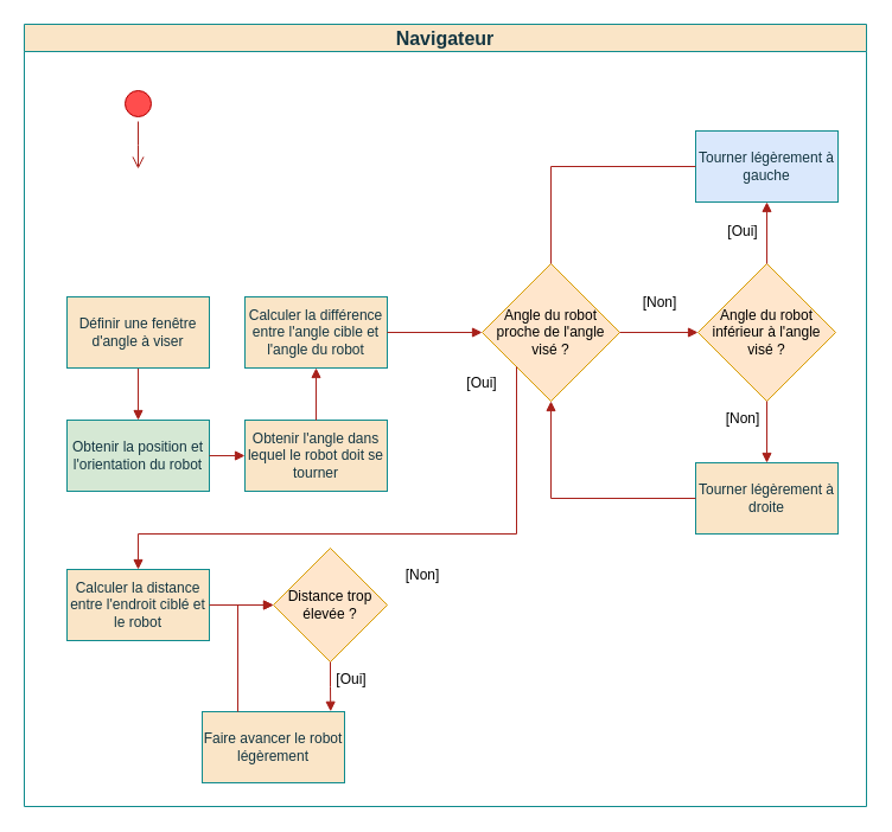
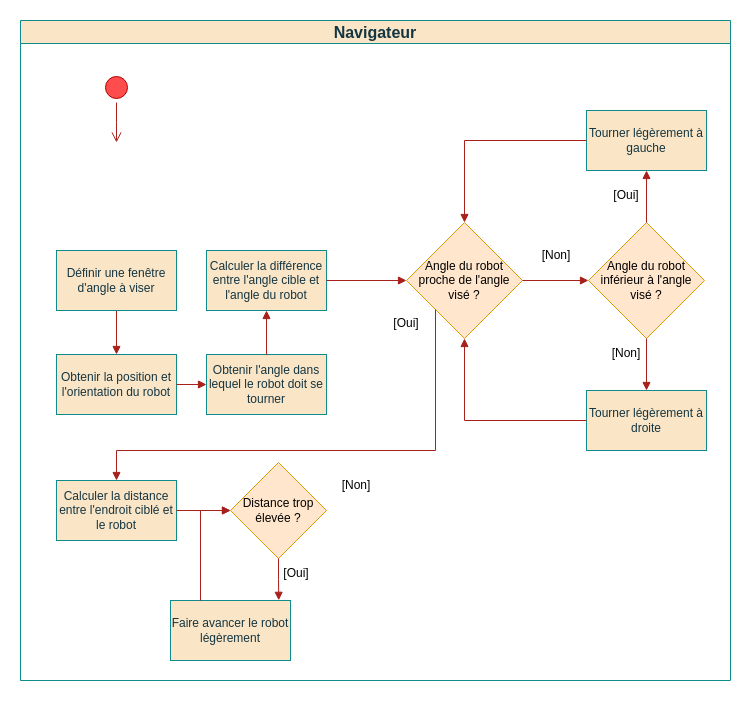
  <mxCell id="0" />
  <mxCell id="1" parent="0" />
  <mxCell id="2" value="&lt;font style=&quot;font-size: 16px;&quot;&gt;Navigateur&lt;/font&gt;" style="swimlane;whiteSpace=wrap;html=1;rounded=0;labelBackgroundColor=none;fillColor=#FAE5C7;strokeColor=#0F8B8D;fontColor=#143642;" parent="1" vertex="1"><mxGeometry x="20" y="20" width="710" height="660" as="geometry" /></mxCell>
  <mxCell id="3" value="" style="ellipse;html=1;shape=startState;fillColor=#ff4d4d;strokeColor=#B20000;rounded=0;labelBackgroundColor=none;fontColor=#ffffff;" parent="2" vertex="1"><mxGeometry x="81" y="52" width="30" height="30" as="geometry" /></mxCell>
  <mxCell id="4" value="" style="edgeStyle=orthogonalEdgeStyle;html=1;verticalAlign=bottom;endArrow=open;endSize=8;strokeColor=#A8201A;rounded=0;labelBackgroundColor=none;fontColor=default;entryX=0.5;entryY=0;entryDx=0;entryDy=0;" parent="2" source="3" edge="1"><mxGeometry relative="1" as="geometry"><mxPoint x="96" y="122" as="targetPoint" /></mxGeometry></mxCell>
- <mxCell id="5" value="Obtenir la position et l'orientation du robot" style="rounded=0;whiteSpace=wrap;html=1;labelBackgroundColor=none;fillColor=#d5e8d4;strokeColor=#0F8B8D;fontColor=#143642;" parent="2" vertex="1"><mxGeometry x="36" y="334" width="120" height="60" as="geometry" /></mxCell>
+ <mxCell id="5" value="Obtenir la position et l'orientation du robot" style="rounded=0;whiteSpace=wrap;html=1;labelBackgroundColor=none;fillColor=#FAE5C7;strokeColor=#0F8B8D;fontColor=#143642;" parent="2" vertex="1"><mxGeometry x="36" y="334" width="120" height="60" as="geometry" /></mxCell>
  <mxCell id="6" value="" style="edgeStyle=orthogonalEdgeStyle;rounded=0;orthogonalLoop=1;jettySize=auto;html=1;labelBackgroundColor=none;strokeColor=#A8201A;fontColor=default;entryX=0.5;entryY=0;entryDx=0;entryDy=0;endArrow=block;endFill=1;exitX=0.5;exitY=1;exitDx=0;exitDy=0;" parent="2" source="11" target="5" edge="1"><mxGeometry relative="1" as="geometry"><mxPoint x="-209" y="320" as="sourcePoint" /><mxPoint x="-209" y="361" as="targetPoint" /></mxGeometry></mxCell>
  <mxCell id="7" value="Obtenir l'angle dans lequel le robot doit se tourner" style="rounded=0;whiteSpace=wrap;html=1;labelBackgroundColor=none;fillColor=#FAE5C7;strokeColor=#0F8B8D;fontColor=#143642;" parent="2" vertex="1"><mxGeometry x="186" y="334" width="120" height="60" as="geometry" /></mxCell>
  <mxCell id="8" value="" style="edgeStyle=orthogonalEdgeStyle;rounded=0;orthogonalLoop=1;jettySize=auto;html=1;labelBackgroundColor=none;strokeColor=#A8201A;fontColor=default;entryX=0;entryY=0.5;entryDx=0;entryDy=0;endArrow=block;endFill=1;exitX=1;exitY=0.5;exitDx=0;exitDy=0;" edge="1" parent="2" source="5" target="7"><mxGeometry relative="1" as="geometry"><mxPoint x="106" y="262" as="sourcePoint" /><mxPoint x="106" y="303" as="targetPoint" /></mxGeometry></mxCell>
  <mxCell id="9" value="Calculer la différence entre l'angle cible et l'angle du robot" style="rounded=0;whiteSpace=wrap;html=1;labelBackgroundColor=none;fillColor=#FAE5C7;strokeColor=#0F8B8D;fontColor=#143642;" vertex="1" parent="2"><mxGeometry x="186" y="230" width="120" height="60" as="geometry" /></mxCell>
  <mxCell id="10" value="" style="edgeStyle=orthogonalEdgeStyle;rounded=0;orthogonalLoop=1;jettySize=auto;html=1;labelBackgroundColor=none;strokeColor=#A8201A;fontColor=default;entryX=0.5;entryY=1;entryDx=0;entryDy=0;endArrow=block;endFill=1;exitX=0.5;exitY=0;exitDx=0;exitDy=0;" edge="1" parent="2" source="7" target="9"><mxGeometry relative="1" as="geometry"><mxPoint x="376" y="457" as="sourcePoint" /><mxPoint x="376" y="508" as="targetPoint" /></mxGeometry></mxCell>
  <mxCell id="11" value="Définir une fenêtre d'angle à viser" style="rounded=0;whiteSpace=wrap;html=1;labelBackgroundColor=none;fillColor=#FAE5C7;strokeColor=#0F8B8D;fontColor=#143642;" vertex="1" parent="2"><mxGeometry x="36" y="230" width="120" height="60" as="geometry" /></mxCell>
  <mxCell id="12" value="" style="edgeStyle=orthogonalEdgeStyle;rounded=0;orthogonalLoop=1;jettySize=auto;html=1;labelBackgroundColor=none;strokeColor=#A8201A;fontColor=default;entryX=0;entryY=0.5;entryDx=0;entryDy=0;endArrow=block;endFill=1;exitX=1;exitY=0.5;exitDx=0;exitDy=0;" edge="1" parent="2" source="9" target="13"><mxGeometry relative="1" as="geometry"><mxPoint x="166" y="374" as="sourcePoint" /><mxPoint x="406" y="260" as="targetPoint" /></mxGeometry></mxCell>
  <mxCell id="13" value="Angle du robot&lt;div&gt;proche de l'angle visé ?&lt;/div&gt;" style="rhombus;whiteSpace=wrap;html=1;fillColor=#ffe6cc;strokeColor=#d79b00;" vertex="1" parent="2"><mxGeometry x="386" y="202" width="116" height="116" as="geometry" /></mxCell>
  <mxCell id="14" value="" style="edgeStyle=orthogonalEdgeStyle;rounded=0;orthogonalLoop=1;jettySize=auto;html=1;labelBackgroundColor=none;strokeColor=#A8201A;fontColor=default;entryX=0;entryY=0.5;entryDx=0;entryDy=0;endArrow=block;endFill=1;exitX=1;exitY=0.5;exitDx=0;exitDy=0;" edge="1" parent="2" source="13" target="17"><mxGeometry relative="1" as="geometry"><mxPoint x="506" y="260" as="sourcePoint" /><mxPoint x="566" y="260" as="targetPoint" /></mxGeometry></mxCell>
- <mxCell id="15" value="Tourner légèrement à gauche" style="rounded=0;whiteSpace=wrap;html=1;labelBackgroundColor=none;fillColor=#dae8fc;strokeColor=#0F8B8D;fontColor=#143642;" vertex="1" parent="2"><mxGeometry x="566" y="90" width="120" height="60" as="geometry" /></mxCell>
+ <mxCell id="15" value="Tourner légèrement à gauche" style="rounded=0;whiteSpace=wrap;html=1;labelBackgroundColor=none;fillColor=#FAE5C7;strokeColor=#0F8B8D;fontColor=#143642;" vertex="1" parent="2"><mxGeometry x="566" y="90" width="120" height="60" as="geometry" /></mxCell>
  <mxCell id="16" value="Tourner légèrement à droite" style="rounded=0;whiteSpace=wrap;html=1;labelBackgroundColor=none;fillColor=#FAE5C7;strokeColor=#0F8B8D;fontColor=#143642;" vertex="1" parent="2"><mxGeometry x="566" y="370" width="120" height="60" as="geometry" /></mxCell>
  <mxCell id="17" value="Angle du robot&lt;div&gt;inférieur à l'angle visé ?&lt;/div&gt;" style="rhombus;whiteSpace=wrap;html=1;fillColor=#ffe6cc;strokeColor=#d79b00;" vertex="1" parent="2"><mxGeometry x="568" y="202" width="116" height="116" as="geometry" /></mxCell>
  <mxCell id="18" value="[Non]" style="text;html=1;align=center;verticalAlign=middle;whiteSpace=wrap;rounded=0;" vertex="1" parent="2"><mxGeometry x="576" y="318" width="60" height="30" as="geometry" /></mxCell>
  <mxCell id="19" value="[Oui]" style="text;html=1;align=center;verticalAlign=middle;whiteSpace=wrap;rounded=0;" vertex="1" parent="2"><mxGeometry x="576" y="160" width="60" height="30" as="geometry" /></mxCell>
  <mxCell id="20" value="" style="edgeStyle=orthogonalEdgeStyle;rounded=0;orthogonalLoop=1;jettySize=auto;html=1;labelBackgroundColor=none;strokeColor=#A8201A;fontColor=default;entryX=0.5;entryY=0;entryDx=0;entryDy=0;endArrow=block;endFill=1;exitX=0.5;exitY=1;exitDx=0;exitDy=0;" edge="1" parent="2" source="17" target="16"><mxGeometry relative="1" as="geometry"><mxPoint x="106" y="300" as="sourcePoint" /><mxPoint x="106" y="344" as="targetPoint" /></mxGeometry></mxCell>
  <mxCell id="21" value="" style="edgeStyle=orthogonalEdgeStyle;rounded=0;orthogonalLoop=1;jettySize=auto;html=1;labelBackgroundColor=none;strokeColor=#A8201A;fontColor=default;entryX=0.5;entryY=1;entryDx=0;entryDy=0;endArrow=block;endFill=1;exitX=0.5;exitY=0;exitDx=0;exitDy=0;" edge="1" parent="2" source="17" target="15"><mxGeometry relative="1" as="geometry"><mxPoint x="256" y="344" as="sourcePoint" /><mxPoint x="256" y="300" as="targetPoint" /></mxGeometry></mxCell>
  <mxCell id="22" value="[Non]" style="text;html=1;align=center;verticalAlign=middle;whiteSpace=wrap;rounded=0;" vertex="1" parent="2"><mxGeometry x="506" y="220" width="60" height="30" as="geometry" /></mxCell>
  <mxCell id="23" value="" style="edgeStyle=orthogonalEdgeStyle;rounded=0;orthogonalLoop=1;jettySize=auto;html=1;labelBackgroundColor=none;strokeColor=#A8201A;fontColor=default;endArrow=block;endFill=1;exitX=0;exitY=0.5;exitDx=0;exitDy=0;entryX=0.5;entryY=1;entryDx=0;entryDy=0;" edge="1" parent="2" source="16" target="13"><mxGeometry relative="1" as="geometry"><mxPoint x="106" y="300" as="sourcePoint" /><mxPoint x="406" y="110" as="targetPoint" /></mxGeometry></mxCell>
- <mxCell id="24" value="" style="edgeStyle=orthogonalEdgeStyle;rounded=0;orthogonalLoop=1;jettySize=auto;html=1;labelBackgroundColor=none;strokeColor=#A8201A;fontColor=default;endArrow=none;endFill=1;exitX=0;exitY=0.5;exitDx=0;exitDy=0;entryX=0.5;entryY=0;entryDx=0;entryDy=0;" edge="1" parent="2" source="15" target="13"><mxGeometry relative="1" as="geometry"><mxPoint x="576" y="410" as="sourcePoint" /><mxPoint x="454" y="328" as="targetPoint" /></mxGeometry></mxCell>
+ <mxCell id="24" value="" style="edgeStyle=orthogonalEdgeStyle;rounded=0;orthogonalLoop=1;jettySize=auto;html=1;labelBackgroundColor=none;strokeColor=#A8201A;fontColor=default;endArrow=block;endFill=1;exitX=0;exitY=0.5;exitDx=0;exitDy=0;entryX=0.5;entryY=0;entryDx=0;entryDy=0;" edge="1" parent="2" source="15" target="13"><mxGeometry relative="1" as="geometry"><mxPoint x="576" y="410" as="sourcePoint" /><mxPoint x="454" y="328" as="targetPoint" /></mxGeometry></mxCell>
  <mxCell id="25" value="[Oui]" style="text;html=1;align=center;verticalAlign=middle;whiteSpace=wrap;rounded=0;" vertex="1" parent="2"><mxGeometry x="356" y="288" width="60" height="30" as="geometry" /></mxCell>
  <mxCell id="26" value="Calculer la distance entre l'endroit ciblé et le robot" style="rounded=0;whiteSpace=wrap;html=1;labelBackgroundColor=none;fillColor=#FAE5C7;strokeColor=#0F8B8D;fontColor=#143642;" vertex="1" parent="2"><mxGeometry x="36" y="460" width="120" height="60" as="geometry" /></mxCell>
  <mxCell id="27" value="" style="edgeStyle=orthogonalEdgeStyle;rounded=0;orthogonalLoop=1;jettySize=auto;html=1;labelBackgroundColor=none;strokeColor=#A8201A;fontColor=default;endArrow=block;endFill=1;exitX=0;exitY=1;exitDx=0;exitDy=0;entryX=0.5;entryY=0;entryDx=0;entryDy=0;" edge="1" parent="2" source="13" target="26"><mxGeometry relative="1" as="geometry"><mxPoint x="106" y="300" as="sourcePoint" /><mxPoint x="86" y="430" as="targetPoint" /><Array as="points"><mxPoint x="415" y="430" /><mxPoint x="96" y="430" /></Array></mxGeometry></mxCell>
  <mxCell id="28" value="Distance trop&lt;div&gt;élevée ?&lt;/div&gt;" style="rhombus;whiteSpace=wrap;html=1;fillColor=#ffe6cc;strokeColor=#d79b00;" vertex="1" parent="2"><mxGeometry x="210" y="442" width="96" height="96" as="geometry" /></mxCell>
  <mxCell id="29" value="" style="edgeStyle=orthogonalEdgeStyle;rounded=0;orthogonalLoop=1;jettySize=auto;html=1;labelBackgroundColor=none;strokeColor=#A8201A;fontColor=default;endArrow=block;endFill=1;exitX=1;exitY=0.5;exitDx=0;exitDy=0;entryX=0;entryY=0.5;entryDx=0;entryDy=0;" edge="1" parent="2" source="26" target="28"><mxGeometry relative="1" as="geometry"><mxPoint x="166" y="374" as="sourcePoint" /><mxPoint x="280" y="520" as="targetPoint" /></mxGeometry></mxCell>
  <mxCell id="30" value="[Non]" style="text;html=1;align=center;verticalAlign=middle;whiteSpace=wrap;rounded=0;" vertex="1" parent="2"><mxGeometry x="306" y="450" width="60" height="30" as="geometry" /></mxCell>
  <mxCell id="31" value="[Oui]" style="text;html=1;align=center;verticalAlign=middle;whiteSpace=wrap;rounded=0;" vertex="1" parent="2"><mxGeometry x="246" y="538" width="60" height="30" as="geometry" /></mxCell>
  <mxCell id="32" value="Faire avancer le robot légèrement" style="rounded=0;whiteSpace=wrap;html=1;labelBackgroundColor=none;fillColor=#FAE5C7;strokeColor=#0F8B8D;fontColor=#143642;" vertex="1" parent="2"><mxGeometry x="150" y="580" width="120" height="60" as="geometry" /></mxCell>
  <mxCell id="33" value="" style="edgeStyle=orthogonalEdgeStyle;rounded=0;orthogonalLoop=1;jettySize=auto;html=1;labelBackgroundColor=none;strokeColor=#A8201A;fontColor=default;endArrow=block;endFill=1;exitX=0.5;exitY=1;exitDx=0;exitDy=0;entryX=0.902;entryY=-0.003;entryDx=0;entryDy=0;entryPerimeter=0;" edge="1" parent="2" source="28" target="32"><mxGeometry relative="1" as="geometry"><mxPoint x="150" y="640" as="sourcePoint" /><mxPoint x="180" y="670" as="targetPoint" /></mxGeometry></mxCell>
  <mxCell id="34" value="" style="edgeStyle=orthogonalEdgeStyle;rounded=0;orthogonalLoop=1;jettySize=auto;html=1;labelBackgroundColor=none;strokeColor=#A8201A;fontColor=default;endArrow=block;endFill=1;exitX=0.25;exitY=0;exitDx=0;exitDy=0;entryX=0;entryY=0.5;entryDx=0;entryDy=0;" edge="1" parent="2" source="32" target="28"><mxGeometry relative="1" as="geometry"><mxPoint x="268" y="548" as="sourcePoint" /><mxPoint x="268" y="610" as="targetPoint" /></mxGeometry></mxCell>
